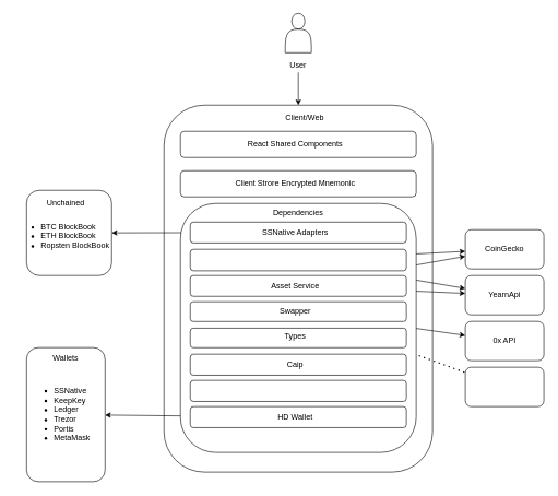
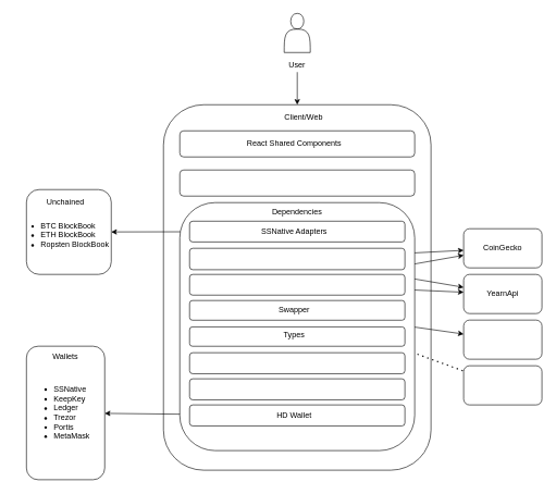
  <mxCell id="0" />
  <mxCell id="1" parent="0" />
  <mxCell id="2" value="" style="rounded=1;whiteSpace=wrap;html=1;" vertex="1" parent="1"><mxGeometry x="250" y="160" width="410" height="560" as="geometry" /></mxCell>
  <mxCell id="3" value="" style="group" vertex="1" connectable="0" parent="1"><mxGeometry x="435" y="20" width="40" height="90" as="geometry" /></mxCell>
  <mxCell id="4" value="" style="shape=actor;whiteSpace=wrap;html=1;" vertex="1" parent="3"><mxGeometry width="40" height="60" as="geometry" /></mxCell>
  <mxCell id="5" value="User" style="text;html=1;strokeColor=none;fillColor=none;align=center;verticalAlign=middle;whiteSpace=wrap;rounded=0;" vertex="1" parent="3"><mxGeometry y="70" width="40" height="20" as="geometry" /></mxCell>
  <mxCell id="6" value="" style="endArrow=classic;html=1;" edge="1" parent="1" source="5" target="2"><mxGeometry width="50" height="50" relative="1" as="geometry"><mxPoint x="410" y="180" as="sourcePoint" /><mxPoint x="460" y="130" as="targetPoint" /></mxGeometry></mxCell>
  <mxCell id="7" value="Client/Web" style="text;html=1;strokeColor=none;fillColor=none;align=center;verticalAlign=middle;whiteSpace=wrap;rounded=0;" vertex="1" parent="1"><mxGeometry x="445" y="170" width="40" height="20" as="geometry" /></mxCell>
  <mxCell id="8" value="" style="group" vertex="1" connectable="0" parent="1"><mxGeometry x="275" y="200" width="360" height="40" as="geometry" /></mxCell>
  <mxCell id="9" value="" style="rounded=1;whiteSpace=wrap;html=1;" vertex="1" parent="8"><mxGeometry width="360" height="40" as="geometry" /></mxCell>
  <mxCell id="10" value="React Shared Components" style="text;html=1;strokeColor=none;fillColor=none;align=center;verticalAlign=middle;whiteSpace=wrap;rounded=0;" vertex="1" parent="8"><mxGeometry x="77.5" y="10" width="195" height="20" as="geometry" /></mxCell>
  <mxCell id="11" value="" style="group" vertex="1" connectable="0" parent="1"><mxGeometry x="275" y="260" width="360" height="40" as="geometry" /></mxCell>
  <mxCell id="12" value="" style="rounded=1;whiteSpace=wrap;html=1;" vertex="1" parent="11"><mxGeometry width="360" height="40" as="geometry" /></mxCell>
- <mxCell id="13" value="Client Strore Encrypted Mnemonic" style="text;html=1;strokeColor=none;fillColor=none;align=center;verticalAlign=middle;whiteSpace=wrap;rounded=0;" vertex="1" parent="11"><mxGeometry x="77.5" y="10" width="195" height="20" as="geometry" /></mxCell>
  <mxCell id="14" value="" style="endArrow=classic;html=1;" edge="1" parent="1" source="45" target="16"><mxGeometry width="50" height="50" relative="1" as="geometry"><mxPoint x="560" y="550" as="sourcePoint" /><mxPoint x="750" y="475" as="targetPoint" /></mxGeometry></mxCell>
  <mxCell id="15" value="" style="group" vertex="1" connectable="0" parent="1"><mxGeometry x="710" y="350" width="120" height="60" as="geometry" /></mxCell>
  <mxCell id="16" value="" style="rounded=1;whiteSpace=wrap;html=1;" vertex="1" parent="15"><mxGeometry width="120" height="60" as="geometry" /></mxCell>
  <mxCell id="17" value="CoinGecko" style="text;html=1;strokeColor=none;fillColor=none;align=center;verticalAlign=middle;whiteSpace=wrap;rounded=0;" vertex="1" parent="15"><mxGeometry x="40" y="20" width="40" height="20" as="geometry" /></mxCell>
  <mxCell id="18" value="" style="group" vertex="1" connectable="0" parent="1"><mxGeometry x="710" y="420" width="120" height="60" as="geometry" /></mxCell>
  <mxCell id="19" value="" style="rounded=1;whiteSpace=wrap;html=1;" vertex="1" parent="18"><mxGeometry width="120" height="60" as="geometry" /></mxCell>
  <mxCell id="20" value="YearnApi" style="text;html=1;strokeColor=none;fillColor=none;align=center;verticalAlign=middle;whiteSpace=wrap;rounded=0;" vertex="1" parent="18"><mxGeometry x="40" y="20" width="40" height="20" as="geometry" /></mxCell>
  <mxCell id="21" value="" style="group" vertex="1" connectable="0" parent="1"><mxGeometry x="40" y="530" width="120" height="204.62" as="geometry" /></mxCell>
  <mxCell id="22" value="" style="rounded=1;whiteSpace=wrap;html=1;" vertex="1" parent="21"><mxGeometry width="120" height="204.62" as="geometry" /></mxCell>
  <mxCell id="23" value="Wallets" style="text;html=1;strokeColor=none;fillColor=none;align=center;verticalAlign=middle;whiteSpace=wrap;rounded=0;" vertex="1" parent="21"><mxGeometry x="40" y="6.93" width="40" height="20" as="geometry" /></mxCell>
  <mxCell id="24" value="&lt;ul&gt;&lt;li&gt;SSNative&lt;/li&gt;&lt;li&gt;&lt;span&gt;KeepKey&lt;/span&gt;&lt;/li&gt;&lt;li&gt;Ledger&lt;/li&gt;&lt;li&gt;Trezor&lt;/li&gt;&lt;li&gt;Portis&lt;/li&gt;&lt;li&gt;MetaMask&lt;/li&gt;&lt;/ul&gt;" style="text;strokeColor=none;fillColor=none;html=1;whiteSpace=wrap;verticalAlign=middle;overflow=hidden;" vertex="1" parent="21"><mxGeometry y="26.93" width="100" height="150" as="geometry" /></mxCell>
  <mxCell id="25" value="" style="endArrow=classic;html=1;" edge="1" parent="1" source="58" target="32"><mxGeometry width="50" height="50" relative="1" as="geometry"><mxPoint x="650" y="550" as="sourcePoint" /><mxPoint x="790" y="590" as="targetPoint" /></mxGeometry></mxCell>
  <mxCell id="26" value="" style="endArrow=classic;html=1;" edge="1" parent="1" source="64" target="28"><mxGeometry width="50" height="50" relative="1" as="geometry"><mxPoint x="150" y="550" as="sourcePoint" /><mxPoint x="200" y="500" as="targetPoint" /></mxGeometry></mxCell>
  <mxCell id="27" value="" style="group" vertex="1" connectable="0" parent="1"><mxGeometry x="20" y="290" width="160" height="130" as="geometry" /></mxCell>
  <mxCell id="28" value="" style="rounded=1;whiteSpace=wrap;html=1;" vertex="1" parent="27"><mxGeometry x="20" width="130" height="130" as="geometry" /></mxCell>
  <mxCell id="29" value="Unchained" style="text;html=1;strokeColor=none;fillColor=none;align=center;verticalAlign=middle;whiteSpace=wrap;rounded=0;" vertex="1" parent="27"><mxGeometry x="60" y="10" width="40" height="20" as="geometry" /></mxCell>
  <mxCell id="30" value="&lt;ul&gt;&lt;li&gt;&lt;span&gt;BTC BlockBook&lt;/span&gt;&lt;/li&gt;&lt;li&gt;ETH BlockBook&lt;/li&gt;&lt;li&gt;Ropsten BlockBook&lt;/li&gt;&lt;/ul&gt;" style="text;strokeColor=none;fillColor=none;html=1;whiteSpace=wrap;verticalAlign=middle;overflow=hidden;" vertex="1" parent="27"><mxGeometry y="30" width="160" height="80" as="geometry" /></mxCell>
  <mxCell id="31" value="" style="group" vertex="1" connectable="0" parent="1"><mxGeometry x="710" y="490" width="120" height="60" as="geometry" /></mxCell>
  <mxCell id="32" value="" style="rounded=1;whiteSpace=wrap;html=1;" vertex="1" parent="31"><mxGeometry width="120" height="60" as="geometry" /></mxCell>
- <mxCell id="33" value="0x API" style="text;html=1;strokeColor=none;fillColor=none;align=center;verticalAlign=middle;whiteSpace=wrap;rounded=0;" vertex="1" parent="31"><mxGeometry x="40" y="20" width="40" height="20" as="geometry" /></mxCell>
  <mxCell id="34" value="" style="endArrow=classic;html=1;" edge="1" parent="1" source="45" target="19"><mxGeometry width="50" height="50" relative="1" as="geometry"><mxPoint x="730" y="490" as="sourcePoint" /><mxPoint x="780" y="440" as="targetPoint" /></mxGeometry></mxCell>
  <mxCell id="35" value="" style="endArrow=classic;html=1;" edge="1" parent="1" source="61" target="16"><mxGeometry width="50" height="50" relative="1" as="geometry"><mxPoint x="620" y="500" as="sourcePoint" /><mxPoint x="670" y="450" as="targetPoint" /></mxGeometry></mxCell>
  <mxCell id="36" value="" style="endArrow=classic;html=1;" edge="1" parent="1" source="61" target="19"><mxGeometry width="50" height="50" relative="1" as="geometry"><mxPoint x="620" y="500" as="sourcePoint" /><mxPoint x="670" y="450" as="targetPoint" /></mxGeometry></mxCell>
  <mxCell id="37" value="" style="group" vertex="1" connectable="0" parent="1"><mxGeometry x="710" y="560" width="120" height="60" as="geometry" /></mxCell>
  <mxCell id="38" value="" style="rounded=1;whiteSpace=wrap;html=1;" vertex="1" parent="37"><mxGeometry width="120" height="60" as="geometry" /></mxCell>
  <mxCell id="39" value="" style="endArrow=none;dashed=1;html=1;dashPattern=1 3;strokeWidth=2;" edge="1" parent="1" source="58" target="38"><mxGeometry width="50" height="50" relative="1" as="geometry"><mxPoint x="680" y="500" as="sourcePoint" /><mxPoint x="730" y="450" as="targetPoint" /></mxGeometry></mxCell>
  <mxCell id="40" value="" style="endArrow=classic;html=1;" edge="1" parent="1" source="49" target="22"><mxGeometry width="50" height="50" relative="1" as="geometry"><mxPoint x="200" y="630" as="sourcePoint" /><mxPoint x="250" y="580" as="targetPoint" /></mxGeometry></mxCell>
  <mxCell id="41" value="" style="group" vertex="1" connectable="0" parent="1"><mxGeometry x="275" y="320" width="360" height="370" as="geometry" /></mxCell>
  <mxCell id="42" value="" style="rounded=1;whiteSpace=wrap;html=1;" vertex="1" parent="41"><mxGeometry y="-10" width="360" height="380" as="geometry" /></mxCell>
  <mxCell id="43" value="Dependencies" style="text;html=1;strokeColor=none;fillColor=none;align=center;verticalAlign=middle;whiteSpace=wrap;rounded=0;" vertex="1" parent="41"><mxGeometry x="160" y="-9.996" width="40" height="28.462" as="geometry" /></mxCell>
  <mxCell id="44" value="" style="group" vertex="1" connectable="0" parent="41"><mxGeometry x="15" y="60" width="330" height="32.83" as="geometry" /></mxCell>
  <mxCell id="45" value="" style="rounded=1;whiteSpace=wrap;html=1;" vertex="1" parent="44"><mxGeometry width="330" height="32.83" as="geometry" /></mxCell>
  <mxCell id="46" value="" style="group" vertex="1" connectable="0" parent="41"><mxGeometry x="15" y="260" width="330" height="32.2" as="geometry" /></mxCell>
  <mxCell id="47" value="" style="rounded=1;whiteSpace=wrap;html=1;" vertex="1" parent="46"><mxGeometry width="330" height="32.2" as="geometry" /></mxCell>
  <mxCell id="48" value="" style="group" vertex="1" connectable="0" parent="41"><mxGeometry x="15" y="300" width="330" height="32.2" as="geometry" /></mxCell>
  <mxCell id="49" value="" style="rounded=1;whiteSpace=wrap;html=1;" vertex="1" parent="48"><mxGeometry width="330" height="32.2" as="geometry" /></mxCell>
  <mxCell id="50" value="HD Wallet" style="text;html=1;strokeColor=none;fillColor=none;align=center;verticalAlign=middle;whiteSpace=wrap;rounded=0;" vertex="1" parent="48"><mxGeometry x="71.042" y="8.05" width="178.75" height="16.1" as="geometry" /></mxCell>
  <mxCell id="51" value="" style="group" vertex="1" connectable="0" parent="41"><mxGeometry x="15" y="220" width="330" height="32.2" as="geometry" /></mxCell>
  <mxCell id="52" value="" style="rounded=1;whiteSpace=wrap;html=1;" vertex="1" parent="51"><mxGeometry width="330" height="32.2" as="geometry" /></mxCell>
- <mxCell id="53" value="Caip" style="text;html=1;strokeColor=none;fillColor=none;align=center;verticalAlign=middle;whiteSpace=wrap;rounded=0;" vertex="1" parent="51"><mxGeometry x="71.042" y="8.05" width="178.75" height="16.1" as="geometry" /></mxCell>
  <mxCell id="54" value="" style="group" vertex="1" connectable="0" parent="41"><mxGeometry x="15" y="180.4" width="330" height="39.6" as="geometry" /></mxCell>
  <mxCell id="55" value="" style="rounded=1;whiteSpace=wrap;html=1;" vertex="1" parent="54"><mxGeometry width="330" height="29.7" as="geometry" /></mxCell>
  <mxCell id="56" value="Types" style="text;html=1;strokeColor=none;fillColor=none;align=center;verticalAlign=middle;whiteSpace=wrap;rounded=0;" vertex="1" parent="54"><mxGeometry x="71.042" y="6.468" width="178.75" height="12.936" as="geometry" /></mxCell>
  <mxCell id="57" value="" style="group" vertex="1" connectable="0" parent="41"><mxGeometry x="15" y="140" width="330" height="30.2" as="geometry" /></mxCell>
  <mxCell id="58" value="" style="rounded=1;whiteSpace=wrap;html=1;" vertex="1" parent="57"><mxGeometry width="330" height="30.2" as="geometry" /></mxCell>
  <mxCell id="59" value="Swapper" style="text;html=1;strokeColor=none;fillColor=none;align=center;verticalAlign=middle;whiteSpace=wrap;rounded=0;" vertex="1" parent="57"><mxGeometry x="71.042" y="7.55" width="178.75" height="15.1" as="geometry" /></mxCell>
  <mxCell id="60" value="" style="group" vertex="1" connectable="0" parent="41"><mxGeometry x="15" y="100" width="330" height="31.77" as="geometry" /></mxCell>
  <mxCell id="61" value="" style="rounded=1;whiteSpace=wrap;html=1;" vertex="1" parent="60"><mxGeometry width="330" height="31.77" as="geometry" /></mxCell>
- <mxCell id="62" value="Asset Service" style="text;html=1;strokeColor=none;fillColor=none;align=center;verticalAlign=middle;whiteSpace=wrap;rounded=0;" vertex="1" parent="60"><mxGeometry x="71.042" y="7.942" width="178.75" height="15.885" as="geometry" /></mxCell>
  <mxCell id="63" value="" style="group" vertex="1" connectable="0" parent="41"><mxGeometry x="15" y="18.47" width="330" height="31.8" as="geometry" /></mxCell>
  <mxCell id="64" value="" style="rounded=1;whiteSpace=wrap;html=1;" vertex="1" parent="63"><mxGeometry width="330" height="31.8" as="geometry" /></mxCell>
  <mxCell id="65" value="SSNative Adapters" style="text;html=1;strokeColor=none;fillColor=none;align=center;verticalAlign=middle;whiteSpace=wrap;rounded=0;" vertex="1" parent="63"><mxGeometry x="71.042" y="7.95" width="178.75" height="15.9" as="geometry" /></mxCell>
